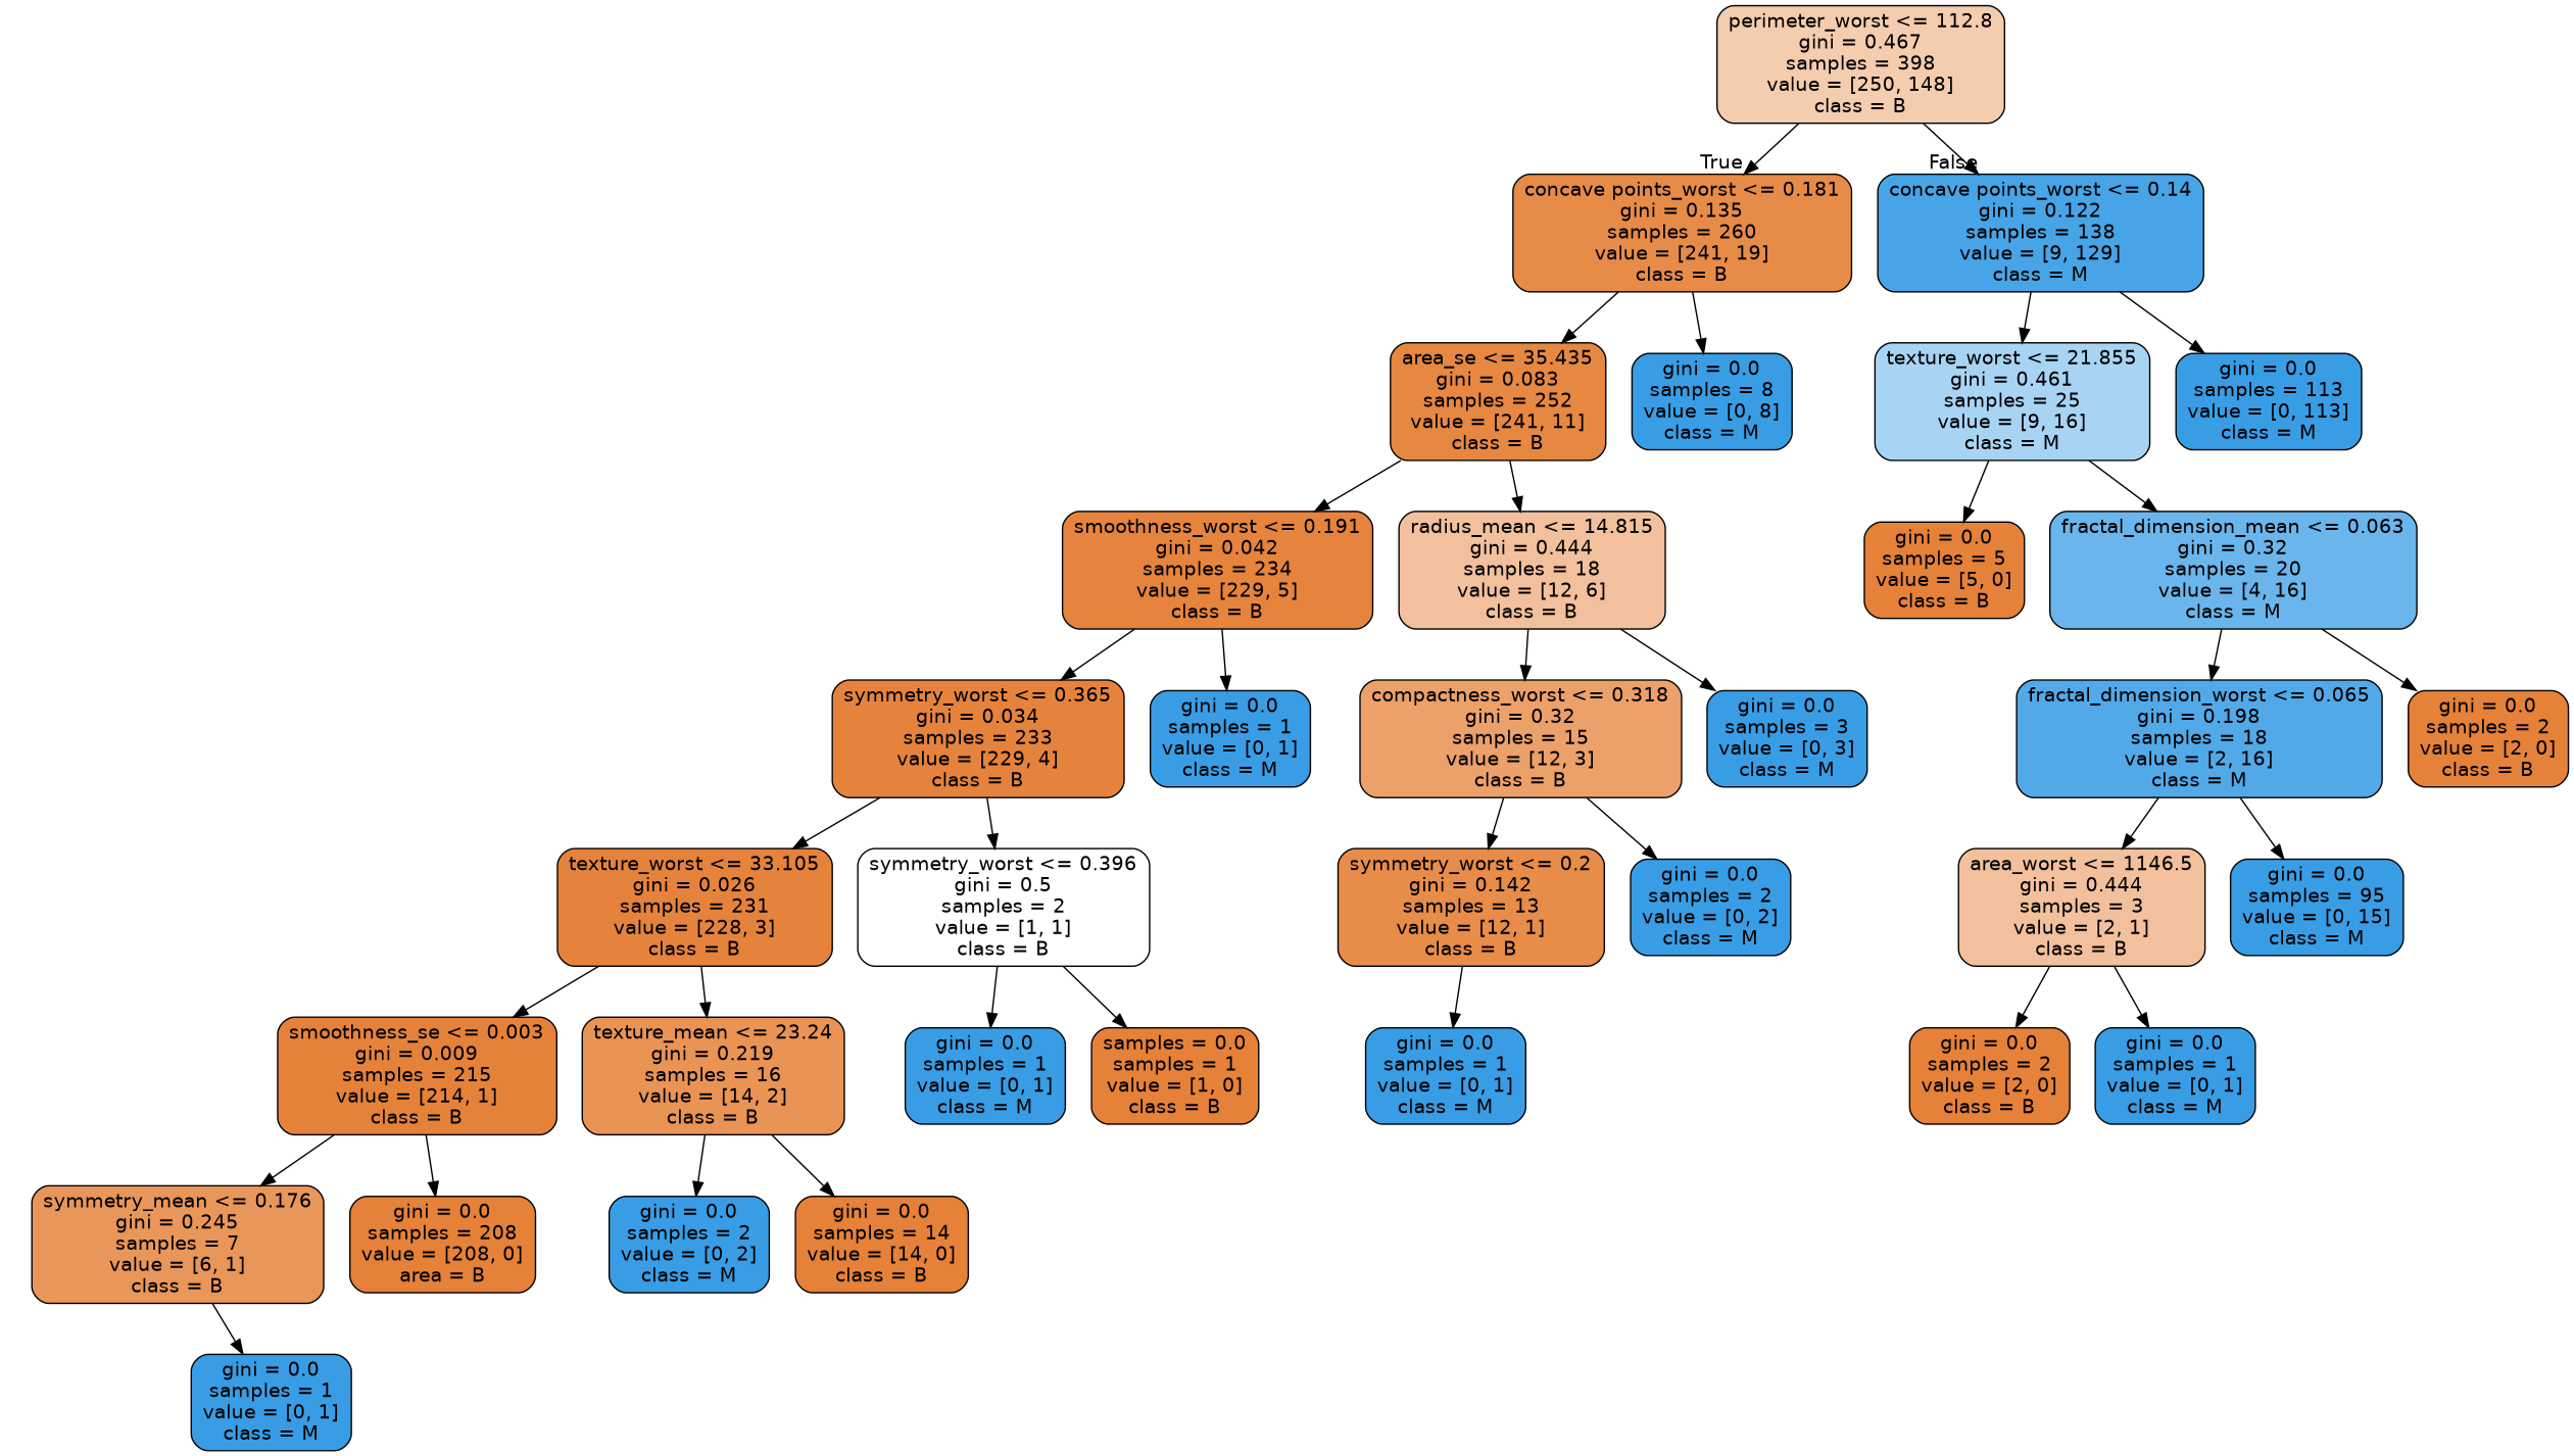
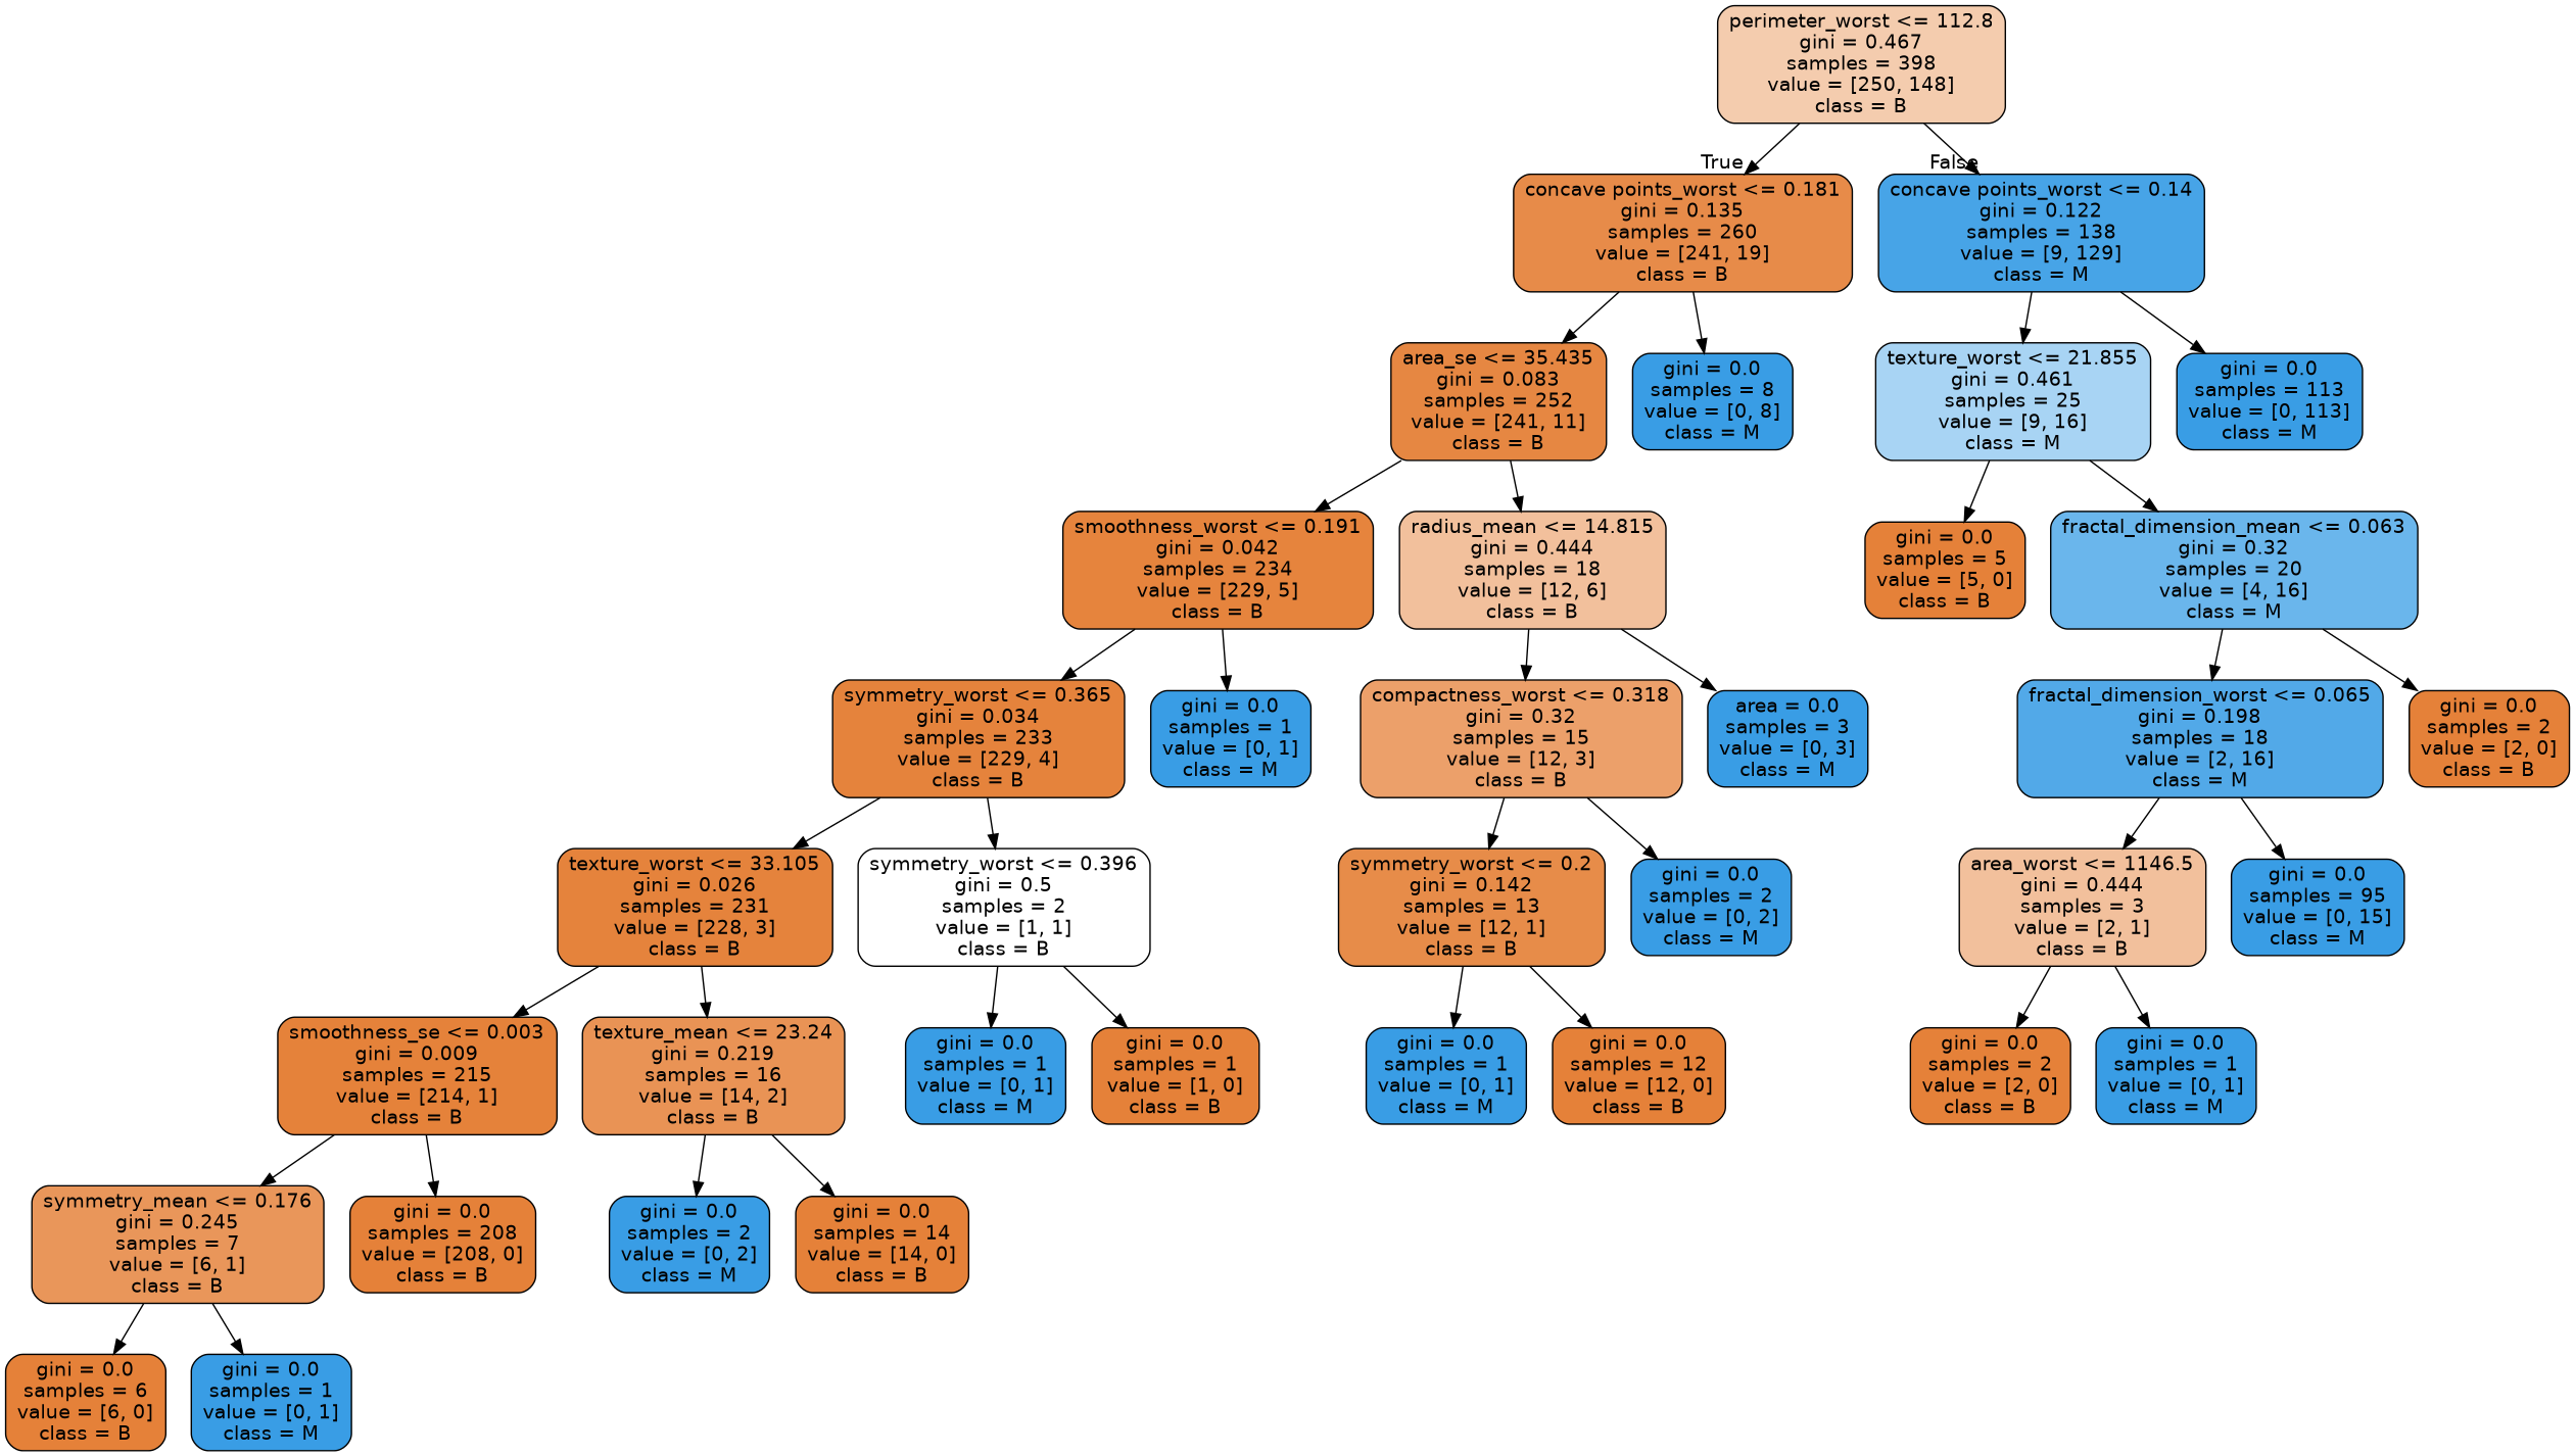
  digraph {
    node [color=black fillcolor="#399de5" fontname=helvetica shape=box style="filled, rounded"]
    edge [fontname=helvetica]
    n1 [fillcolor="#f4ccae" label="perimeter_worst <= 112.8\ngini = 0.467\nsamples = 398\nvalue = [250, 148]\nclass = B"]
    n2 [fillcolor="#e78b49" label="concave points_worst <= 0.181\ngini = 0.135\nsamples = 260\nvalue = [241, 19]\nclass = B"]
    n3 [fillcolor="#47a4e7" label="concave points_worst <= 0.14\ngini = 0.122\nsamples = 138\nvalue = [9, 129]\nclass = M"]
    n4 [fillcolor="#e68742" label="area_se <= 35.435\ngini = 0.083\nsamples = 252\nvalue = [241, 11]\nclass = B"]
    n5 [label="gini = 0.0\nsamples = 8\nvalue = [0, 8]\nclass = M"]
    n6 [fillcolor="#a8d4f4" label="texture_worst <= 21.855\ngini = 0.461\nsamples = 25\nvalue = [9, 16]\nclass = M"]
    n7 [label="gini = 0.0\nsamples = 113\nvalue = [0, 113]\nclass = M"]
    n8 [fillcolor="#e6843d" label="smoothness_worst <= 0.191\ngini = 0.042\nsamples = 234\nvalue = [229, 5]\nclass = B"]
    n9 [fillcolor="#f2c09c" label="radius_mean <= 14.815\ngini = 0.444\nsamples = 18\nvalue = [12, 6]\nclass = B"]
    n10 [fillcolor="#e5833c" label="symmetry_worst <= 0.365\ngini = 0.034\nsamples = 233\nvalue = [229, 4]\nclass = B"]
    n11 [label="gini = 0.0\nsamples = 1\nvalue = [0, 1]\nclass = M"]
    n12 [fillcolor="#eca06a" label="compactness_worst <= 0.318\ngini = 0.32\nsamples = 15\nvalue = [12, 3]\nclass = B"]
-   n13 [label="gini = 0.0\nsamples = 3\nvalue = [0, 3]\nclass = M"]
+   n13 [label="area = 0.0\nsamples = 3\nvalue = [0, 3]\nclass = M"]
    n14 [fillcolor="#e5833c" label="texture_worst <= 33.105\ngini = 0.026\nsamples = 231\nvalue = [228, 3]\nclass = B"]
    n15 [fillcolor="#ffffff" label="symmetry_worst <= 0.396\ngini = 0.5\nsamples = 2\nvalue = [1, 1]\nclass = B"]
    n16 [fillcolor="#e5823a" label="smoothness_se <= 0.003\ngini = 0.009\nsamples = 215\nvalue = [214, 1]\nclass = B"]
    n17 [fillcolor="#e99355" label="texture_mean <= 23.24\ngini = 0.219\nsamples = 16\nvalue = [14, 2]\nclass = B"]
    n18 [label="gini = 0.0\nsamples = 1\nvalue = [0, 1]\nclass = M"]
-   n19 [fillcolor="#e58139" label="samples = 0.0\nsamples = 1\nvalue = [1, 0]\nclass = B"]
+   n19 [fillcolor="#e58139" label="gini = 0.0\nsamples = 1\nvalue = [1, 0]\nclass = B"]
    n20 [fillcolor="#e9965a" label="symmetry_mean <= 0.176\ngini = 0.245\nsamples = 7\nvalue = [6, 1]\nclass = B"]
-   n21 [fillcolor="#e58139" label="gini = 0.0\nsamples = 208\nvalue = [208, 0]\narea = B"]
+   n21 [fillcolor="#e58139" label="gini = 0.0\nsamples = 208\nvalue = [208, 0]\nclass = B"]
    n22 [label="gini = 0.0\nsamples = 2\nvalue = [0, 2]\nclass = M"]
    n23 [fillcolor="#e58139" label="gini = 0.0\nsamples = 14\nvalue = [14, 0]\nclass = B"]
+   n24 [fillcolor="#e58139" label="gini = 0.0\nsamples = 6\nvalue = [6, 0]\nclass = B"]
    n25 [label="gini = 0.0\nsamples = 1\nvalue = [0, 1]\nclass = M"]
    n26 [fillcolor="#e78c49" label="symmetry_worst <= 0.2\ngini = 0.142\nsamples = 13\nvalue = [12, 1]\nclass = B"]
    n27 [label="gini = 0.0\nsamples = 2\nvalue = [0, 2]\nclass = M"]
    n28 [label="gini = 0.0\nsamples = 1\nvalue = [0, 1]\nclass = M"]
+   n29 [fillcolor="#e58139" label="gini = 0.0\nsamples = 12\nvalue = [12, 0]\nclass = B"]
    n30 [fillcolor="#e58139" label="gini = 0.0\nsamples = 5\nvalue = [5, 0]\nclass = B"]
    n31 [fillcolor="#6ab6ec" label="fractal_dimension_mean <= 0.063\ngini = 0.32\nsamples = 20\nvalue = [4, 16]\nclass = M"]
    n32 [fillcolor="#52a9e8" label="fractal_dimension_worst <= 0.065\ngini = 0.198\nsamples = 18\nvalue = [2, 16]\nclass = M"]
    n33 [fillcolor="#e58139" label="gini = 0.0\nsamples = 2\nvalue = [2, 0]\nclass = B"]
    n34 [fillcolor="#f2c09c" label="area_worst <= 1146.5\ngini = 0.444\nsamples = 3\nvalue = [2, 1]\nclass = B"]
    n35 [label="gini = 0.0\nsamples = 95\nvalue = [0, 15]\nclass = M"]
    n36 [fillcolor="#e58139" label="gini = 0.0\nsamples = 2\nvalue = [2, 0]\nclass = B"]
    n37 [label="gini = 0.0\nsamples = 1\nvalue = [0, 1]\nclass = M"]
    n1 -> n2 [headlabel=True labelangle=45 labeldistance=2.5]
    n1 -> n3 [headlabel=False labelangle=-45 labeldistance=2.5]
    n2 -> n4
    n2 -> n5
    n3 -> n6
    n3 -> n7
    n4 -> n8
    n4 -> n9
    n6 -> n30
    n6 -> n31
    n8 -> n10
    n8 -> n11
    n9 -> n12
    n9 -> n13
    n10 -> n14
    n10 -> n15
    n12 -> n26
    n12 -> n27
    n14 -> n16
    n14 -> n17
    n15 -> n18
    n15 -> n19
    n16 -> n20
    n16 -> n21
    n17 -> n22
    n17 -> n23
+   n20 -> n24
    n20 -> n25
    n26 -> n28
+   n26 -> n29
    n31 -> n32
    n31 -> n33
    n32 -> n34
    n32 -> n35
    n34 -> n36
    n34 -> n37
  }
